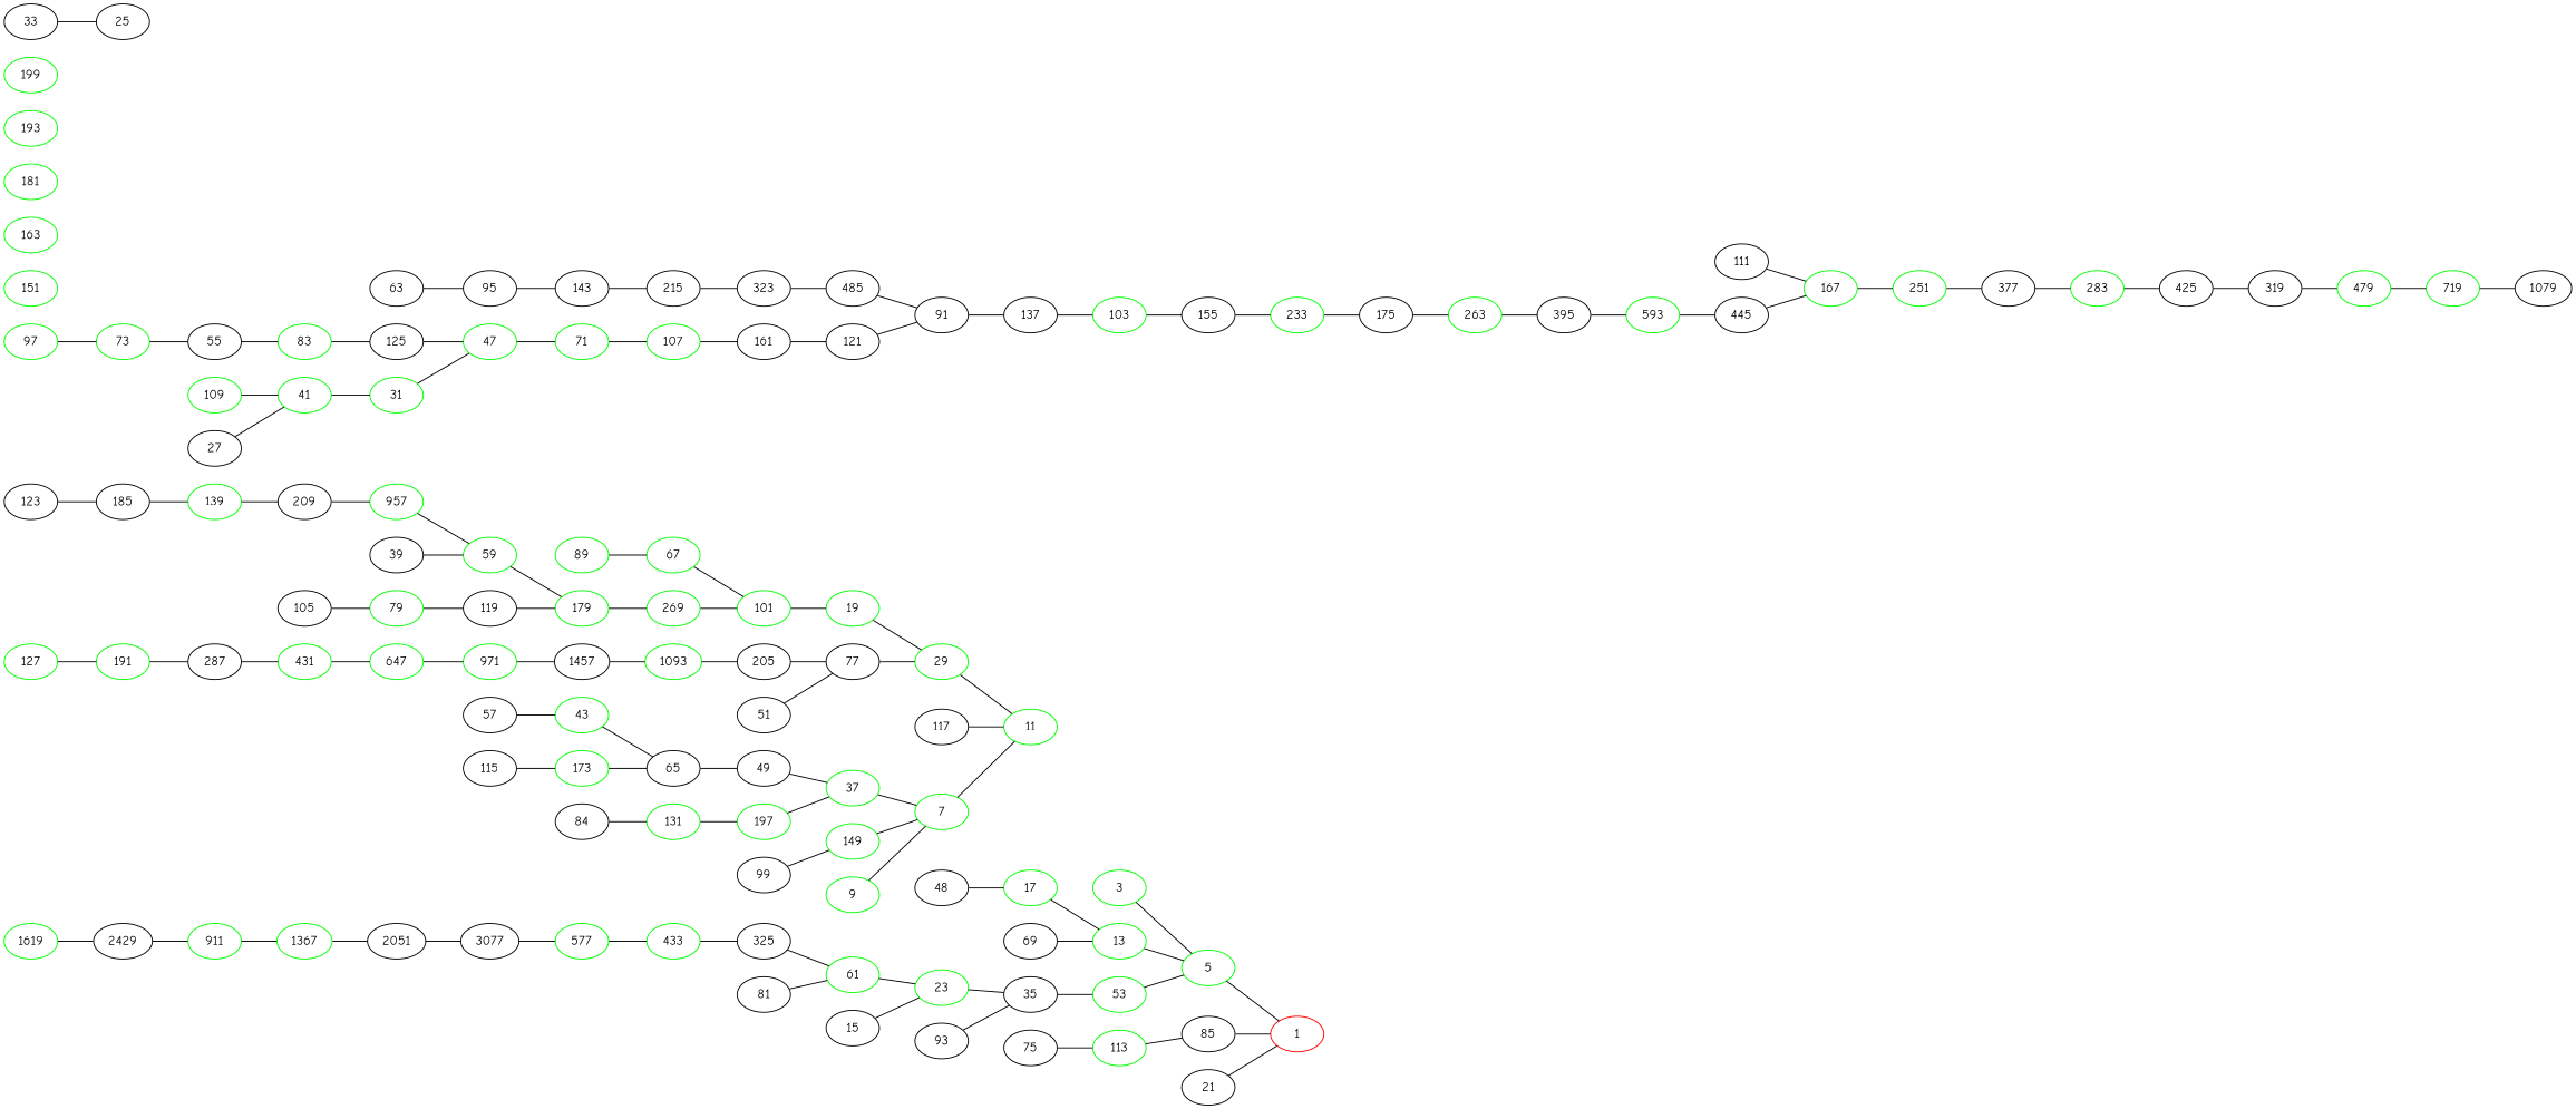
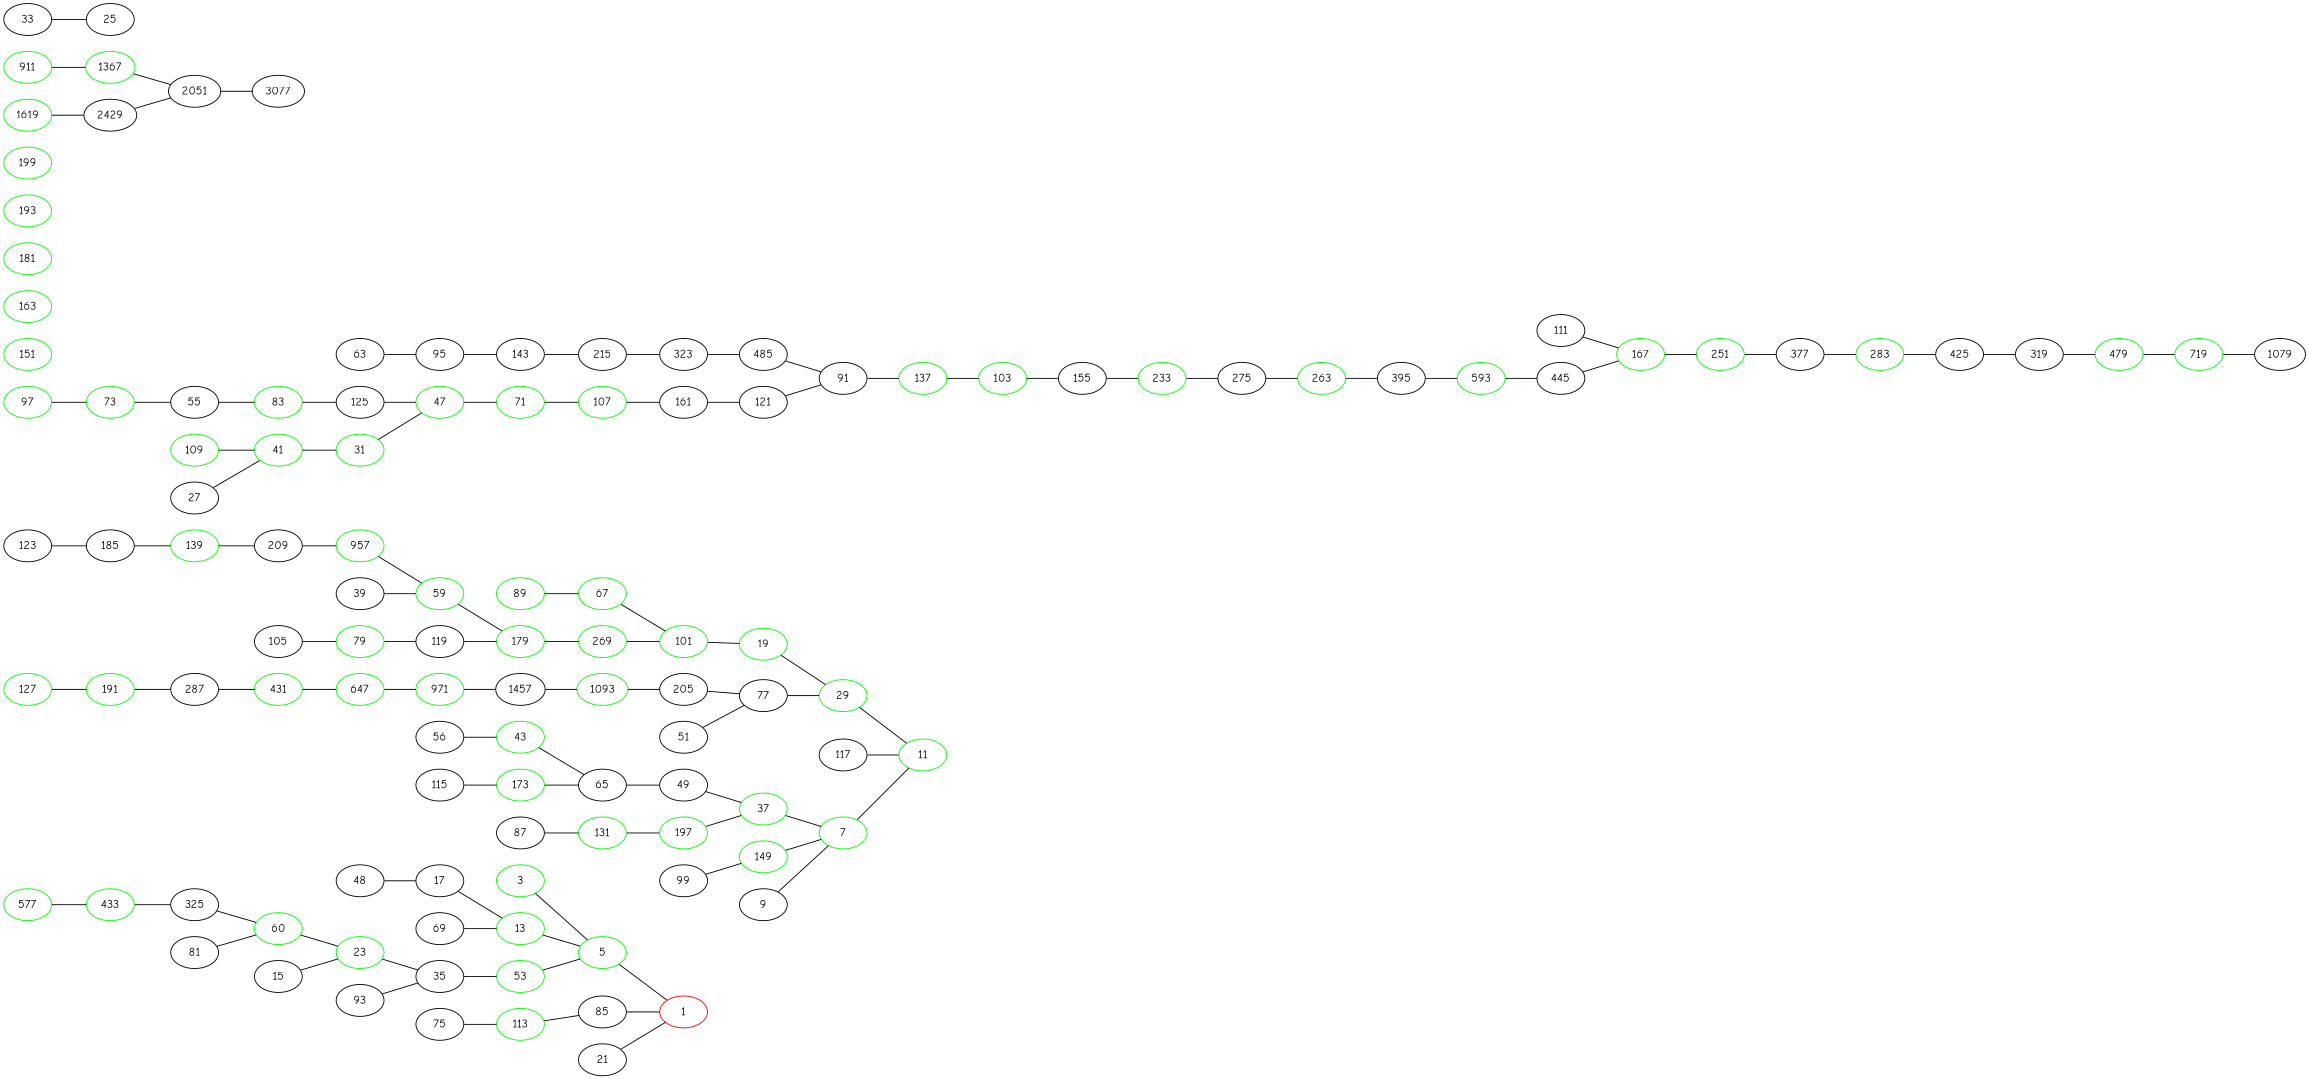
  graph {
    fontname="Comic Neue"
    rankdir=LR
    node [color=green fontname="Comic Neue"]
    edge [fontname="Comic Neue"]
    1 [color=red]
    3
    5
    7
    11
-   17
+   17 [color=black]
    13
    19
    29
    35 [color=""]
    23
    53
    31
    47
    71
    37
    41
    65 [color=""]
    43
    49 [color=""]
    107
    59
    179
    89
    67
-   61
+   61 [label=60]
    101
    161 [color=""]
    55 [color=""]
    73
    83
    119 [color=""]
    79
    125 [color=""]
    97
    155 [color=""]
    103
    233
    121 [color=""]
    109
    85 [color=""]
    113
    127
    191
    287 [color=""]
    131
    197
-   137 [color=black]
+   137
    209 [color=""]
    139
    n51 [label=957]
    149
    151
    163
    167
    251
    377 [color=""]
    173
    269
    181
    431
    193
    199
-   175 [color=""]
+   175 [label=275 color=""]
    263
    283
    395 [color=""]
    593
    425 [color=""]
    319 [color=""]
    647
    971
    325 [color=""]
    433
    479
    719
    1079 [color=""]
    577
    445 [color=""]
    1457 [color=""]
    911
    1367
    2051 [color=""]
    1093
    205 [color=""]
    77 [color=""]
    3077 [color=""]
    2429 [color=""]
    1619
-   9
+   9 [color=""]
    15 [color=""]
    21 [color=""]
    25 [color=""]
    27 [color=""]
    33 [color=""]
    39 [color=""]
    n97 [label=48 color=""]
    51 [color=""]
-   57 [color=""]
+   57 [label=56 color=""]
    63 [color=""]
    95 [color=""]
    143 [color=""]
    215 [color=""]
    69 [color=""]
    75 [color=""]
    81 [color=""]
-   87 [label=84 color=""]
+   87 [color=""]
    91 [color=""]
    93 [color=""]
    323 [color=""]
    99 [color=""]
    105 [color=""]
    111 [color=""]
    115 [color=""]
    117 [color=""]
    123 [color=""]
    185 [color=""]
    485 [color=""]
    3 -- 5
    5 -- 1
    7 -- 11
    17 -- 13
    13 -- 5
    19 -- 29
    29 -- 11
    35 -- 53
    23 -- 35
    53 -- 5
    31 -- 47
    47 -- 71
    71 -- 107
    37 -- 7
    41 -- 31
    65 -- 49
    43 -- 65
    49 -- 37
    107 -- 161
    59 -- 179
    179 -- 269
    89 -- 67
    67 -- 101
    61 -- 23
    101 -- 19
    161 -- 121
    55 -- 83
    73 -- 55
    83 -- 125
    119 -- 179
    79 -- 119
    125 -- 47
    97 -- 73
    155 -- 233
    103 -- 155
    233 -- 175
    121 -- 91
    109 -- 41
    85 -- 1
    113 -- 85
    127 -- 191
    191 -- 287
    287 -- 431
    131 -- 197
    197 -- 37
    137 -- 103
    209 -- n51
    139 -- 209
    n51 -- 59
    149 -- 7
    167 -- 251
    251 -- 377
    377 -- 283
    173 -- 65
    269 -- 101
    431 -- 647
    175 -- 263
    263 -- 395
    283 -- 425
    395 -- 593
    593 -- 445
    425 -- 319
    319 -- 479
    647 -- 971
    971 -- 1457
    325 -- 61
    433 -- 325
    479 -- 719
    719 -- 1079
    577 -- 433
    445 -- 167
    1457 -- 1093
    911 -- 1367
    1367 -- 2051
    2051 -- 3077
    1093 -- 205
    205 -- 77
    77 -- 29
-   3077 -- 577
-   2429 -- 911
+   2429 -- 2051
    1619 -- 2429
    9 -- 7
    15 -- 23
    21 -- 1
    27 -- 41
    33 -- 25
    39 -- 59
    n97 -- 17
    51 -- 77
    57 -- 43
    63 -- 95
    95 -- 143
    143 -- 215
    215 -- 323
    69 -- 13
    75 -- 113
    81 -- 61
    87 -- 131
    91 -- 137
    93 -- 35
    323 -- 485
    99 -- 149
    105 -- 79
    111 -- 167
    115 -- 173
    117 -- 11
    123 -- 185
    185 -- 139
    485 -- 91
  }
